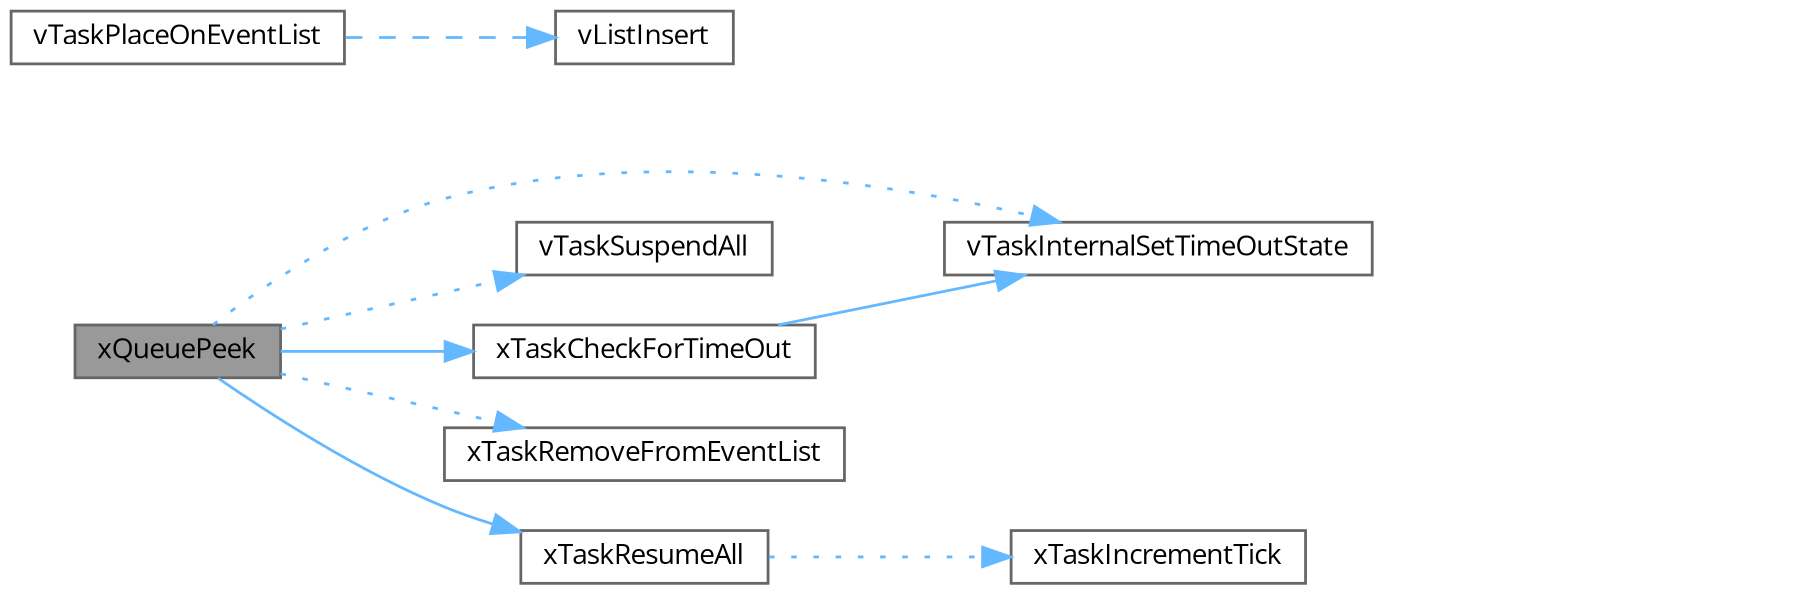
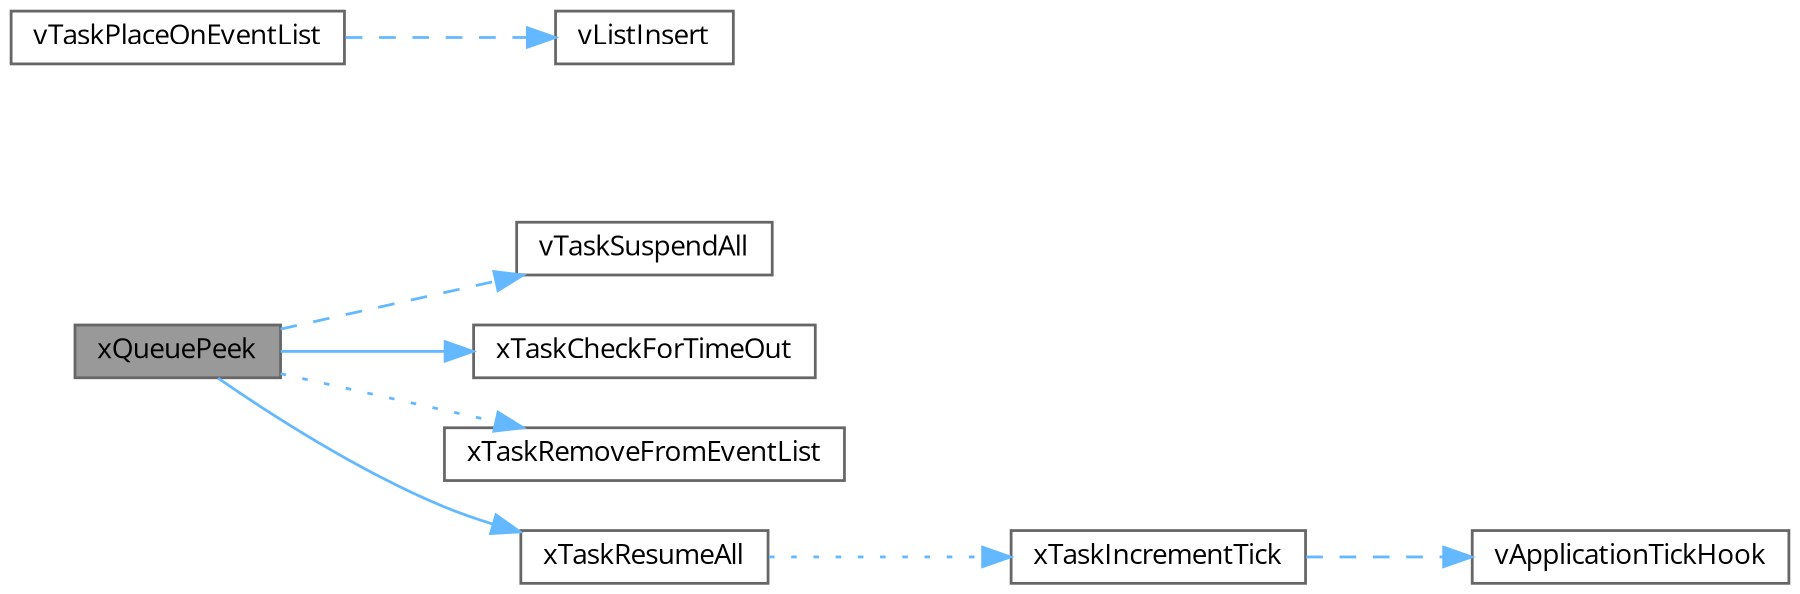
  digraph {
    fontname="Open Sans"
    rankdir=LR
    node [color=grey40 fillcolor=white fontname="Open Sans" fontsize=10 shape=box style=filled]
    edge [color=steelblue1 fontname="Open Sans" fontsize=10 labelfontname=Helvetica labelfontsize=10 style=dotted]
    n1 [color=gray40 fillcolor=grey60 fontcolor=black height=0.2 label=xQueuePeek width=0.4]
-   n2 [height=0.2 label=vTaskInternalSetTimeOutState width=0.4]
    n3 [height=0.2 label=vTaskSuspendAll width=0.4]
    n4 [height=0.2 label=xTaskCheckForTimeOut width=0.4]
    n5 [height=0.2 label=xTaskRemoveFromEventList width=0.4]
    n6 [height=0.2 label=xTaskResumeAll width=0.4]
    n7 [height=0.2 label=vTaskPlaceOnEventList width=0.4]
    n8 [height=0.2 label=vListInsert width=0.4]
    n9 [height=0.2 label=xTaskIncrementTick width=0.4]
-   n1 -> n2
-   n1 -> n3
+   n10 [height=0.2 label=vApplicationTickHook width=0.4]
+   n1 -> n3 [style=dashed]
    n1 -> n4 [style=solid]
    n1 -> n5
    n1 -> n6 [style=solid]
-   n4 -> n2 [style=solid]
    n6 -> n9
    n7 -> n8 [style=dashed]
+   n9 -> n10 [style=dashed]
  }
